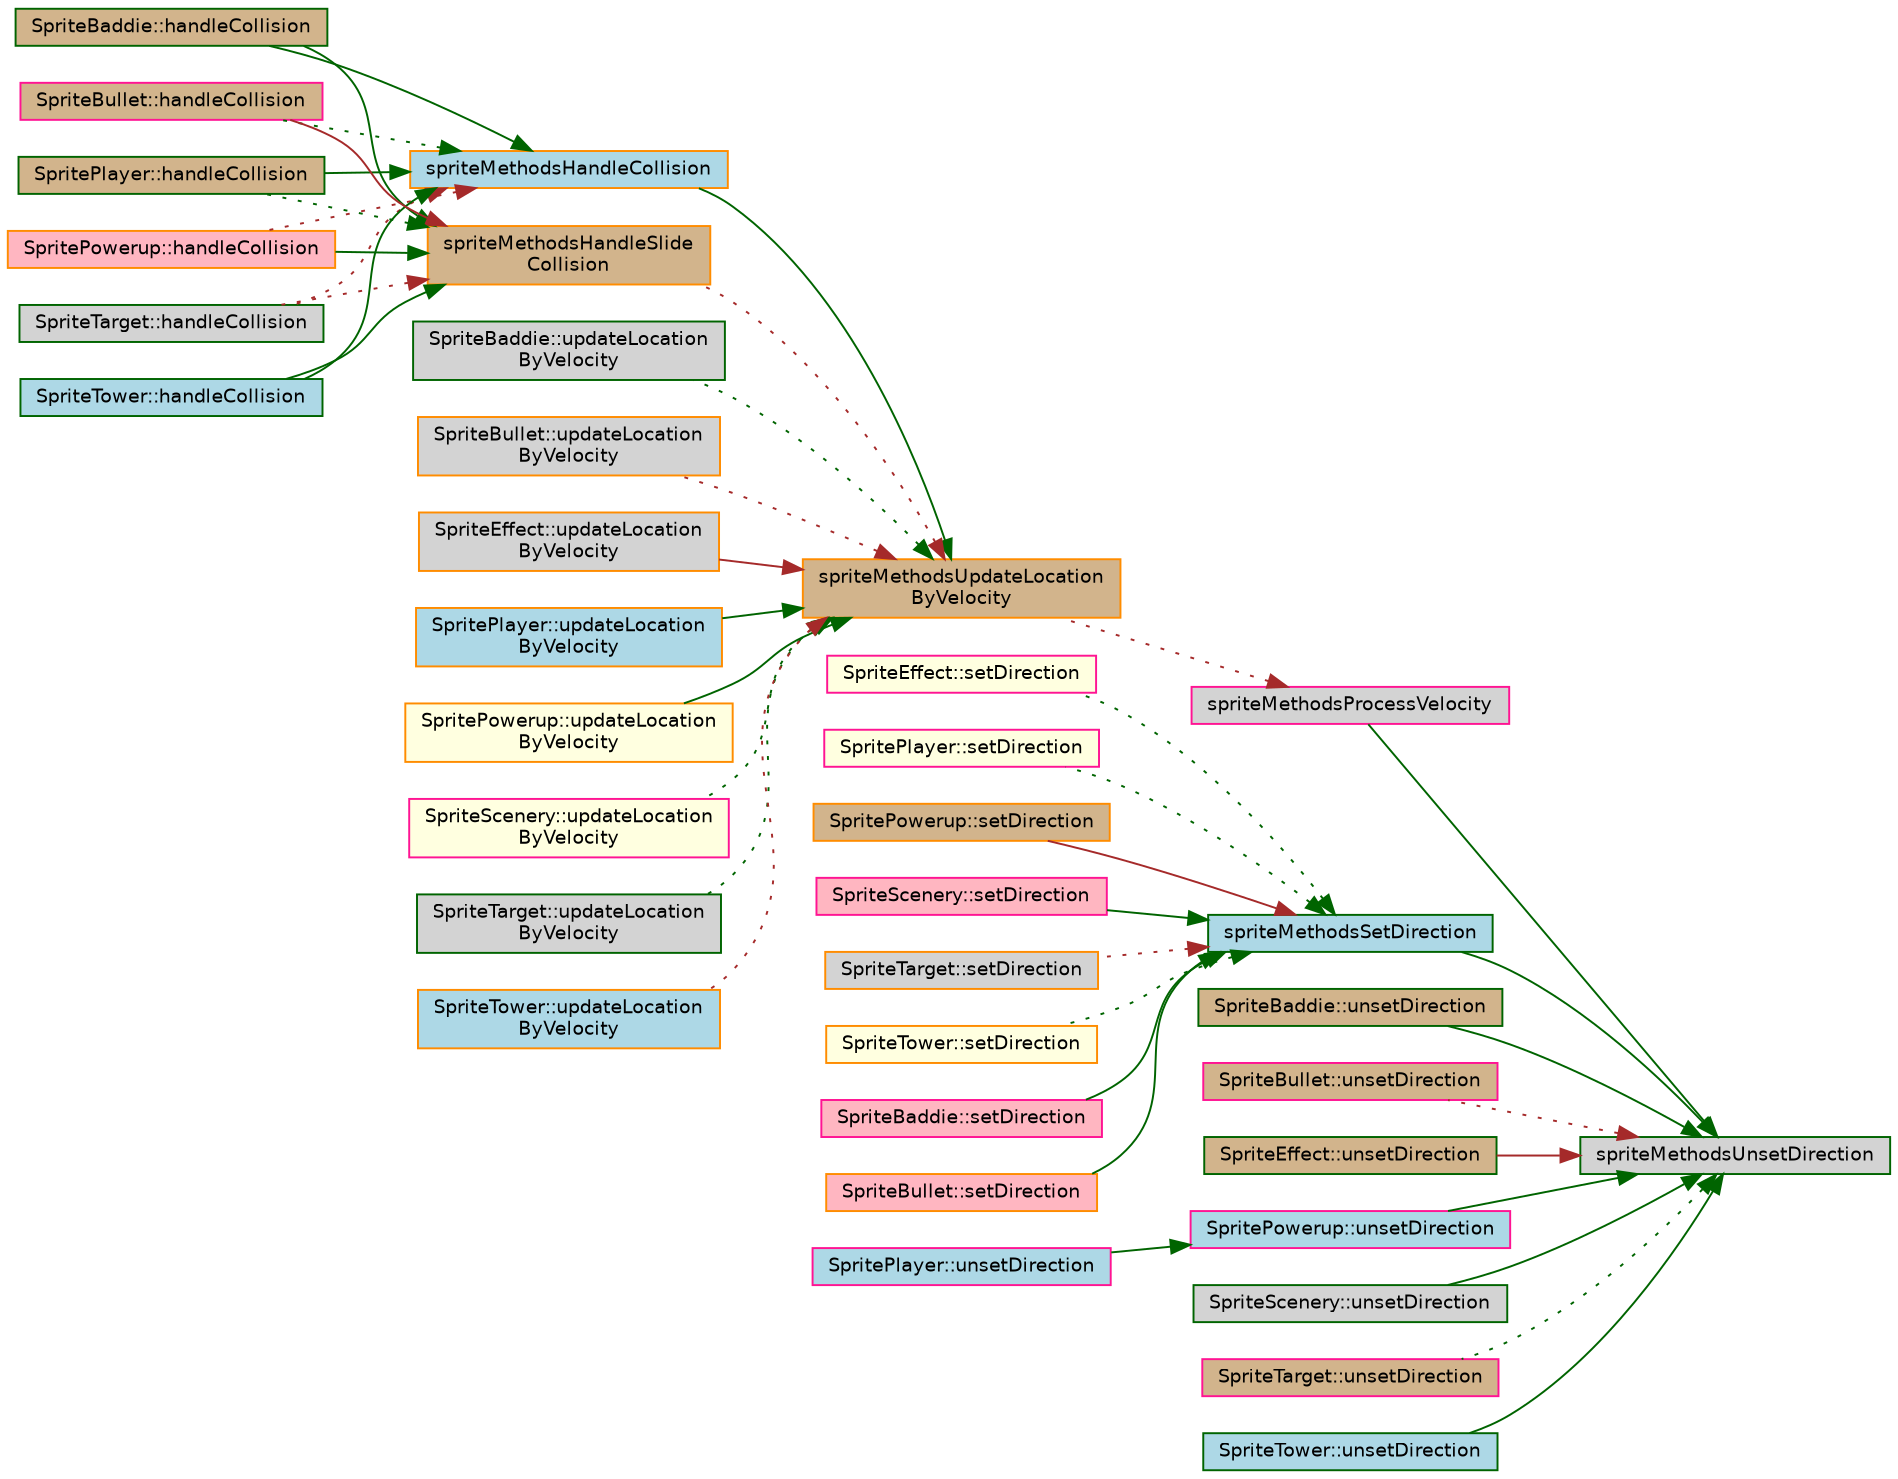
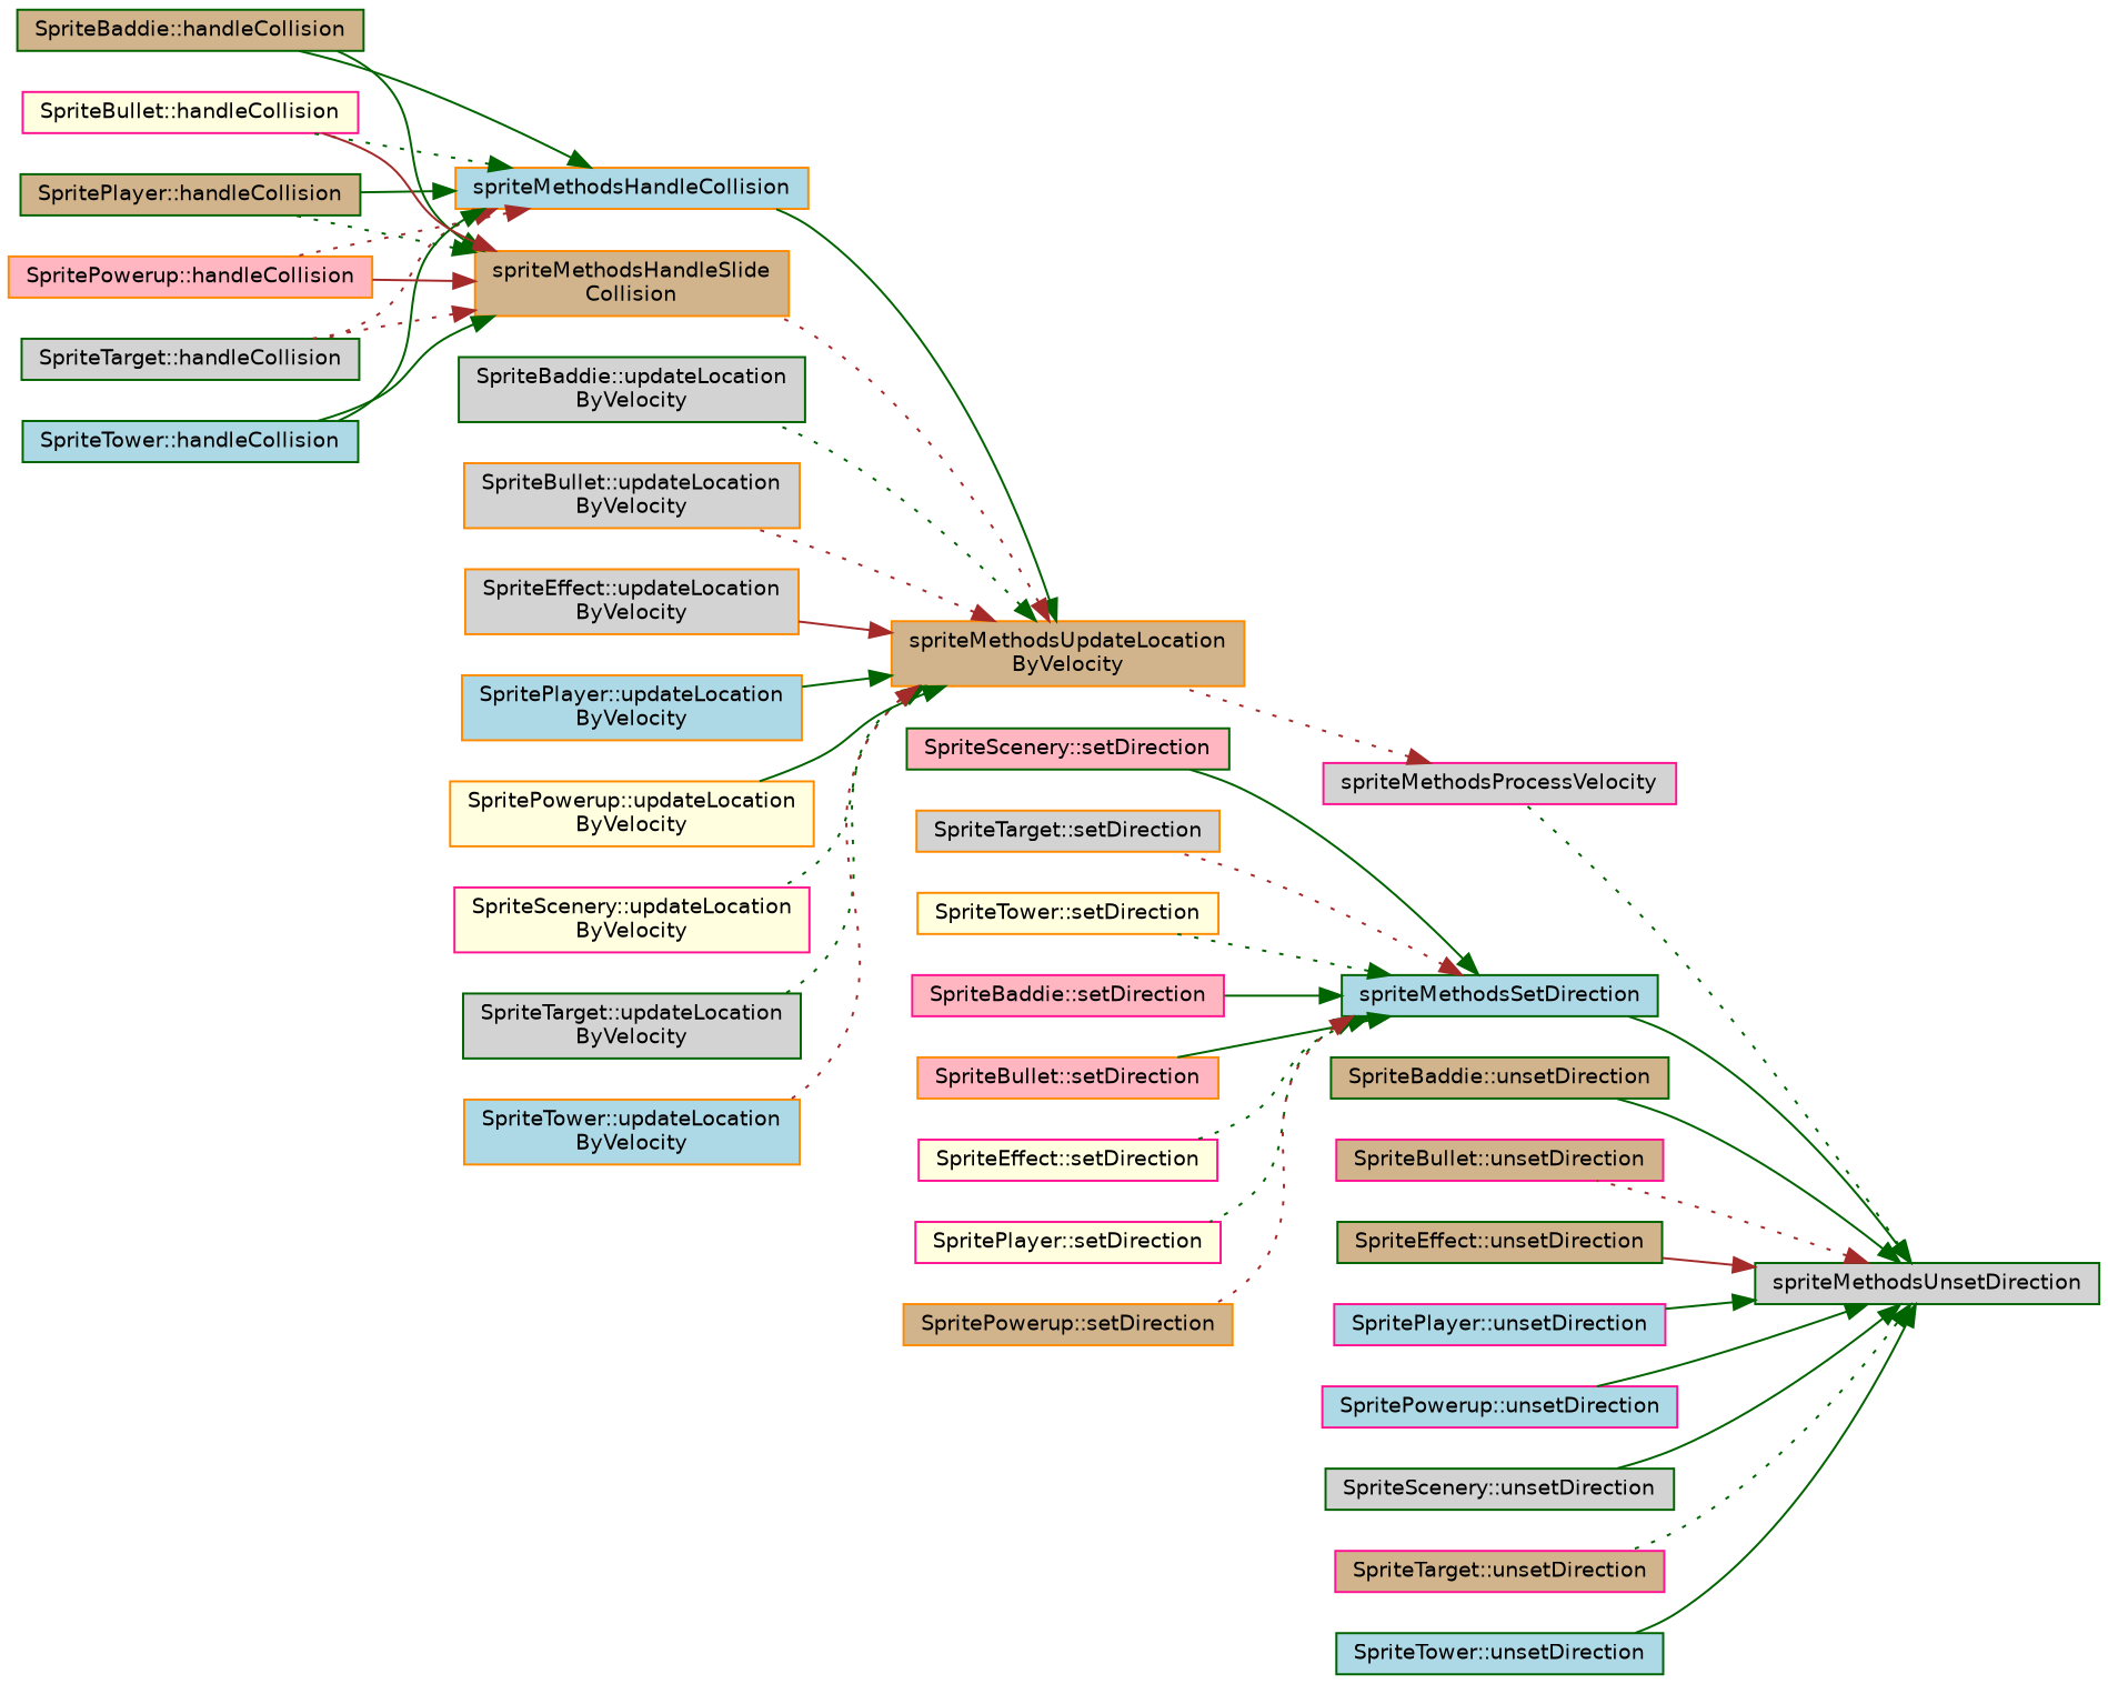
  digraph {
    rankdir=RL
    node [color=darkorange fillcolor=lightgrey fontname=Helvetica fontsize=10 shape=record style=filled]
    edge [color=darkgreen dir=back fontname=Helvetica fontsize=10 labelfontname=Helvetica labelfontsize=10 style=solid]
    n1 [color=darkgreen fontcolor=black height=0.2 label=spriteMethodsUnsetDirection width=0.4]
    n2 [color=deeppink height=0.2 label=spriteMethodsProcessVelocity width=0.4]
    n3 [color=darkgreen fillcolor=lightblue height=0.2 label=spriteMethodsSetDirection width=0.4]
    n4 [color=darkgreen fillcolor=tan height=0.2 label="SpriteBaddie::unsetDirection" width=0.4]
    n5 [color=deeppink fillcolor=tan height=0.2 label="SpriteBullet::unsetDirection" width=0.4]
    n6 [color=darkgreen fillcolor=tan height=0.2 label="SpriteEffect::unsetDirection" width=0.4]
    n7 [color=deeppink fillcolor=lightblue height=0.2 label="SpritePlayer::unsetDirection" width=0.4]
    n8 [color=deeppink fillcolor=lightblue height=0.2 label="SpritePowerup::unsetDirection" width=0.4]
    n9 [color=darkgreen height=0.2 label="SpriteScenery::unsetDirection" width=0.4]
    n10 [color=deeppink fillcolor=tan height=0.2 label="SpriteTarget::unsetDirection" width=0.4]
    n11 [color=darkgreen fillcolor=lightblue height=0.2 label="SpriteTower::unsetDirection" width=0.4]
    n12 [fillcolor=tan height=0.2 label="spriteMethodsUpdateLocation\lByVelocity" width=0.4]
    n13 [color=deeppink fillcolor=lightpink height=0.2 label="SpriteBaddie::setDirection" width=0.4]
    n14 [fillcolor=lightpink height=0.2 label="SpriteBullet::setDirection" width=0.4]
    n15 [color=deeppink fillcolor=lightyellow height=0.2 label="SpriteEffect::setDirection" width=0.4]
    n16 [color=deeppink fillcolor=lightyellow height=0.2 label="SpritePlayer::setDirection" width=0.4]
    n17 [fillcolor=tan height=0.2 label="SpritePowerup::setDirection" width=0.4]
-   n18 [color=deeppink fillcolor=lightpink height=0.2 label="SpriteScenery::setDirection" width=0.4]
+   n18 [color=darkgreen fillcolor=lightpink height=0.2 label="SpriteScenery::setDirection" width=0.4]
    n19 [height=0.2 label="SpriteTarget::setDirection" width=0.4]
    n20 [fillcolor=lightyellow height=0.2 label="SpriteTower::setDirection" width=0.4]
    n21 [fillcolor=lightblue height=0.2 label=spriteMethodsHandleCollision width=0.4]
    n22 [fillcolor=tan height=0.2 label="spriteMethodsHandleSlide\lCollision" width=0.4]
    n23 [color=darkgreen height=0.2 label="SpriteBaddie::updateLocation\lByVelocity" width=0.4]
    n24 [height=0.2 label="SpriteBullet::updateLocation\lByVelocity" width=0.4]
    n25 [height=0.2 label="SpriteEffect::updateLocation\lByVelocity" width=0.4]
    n26 [fillcolor=lightblue height=0.2 label="SpritePlayer::updateLocation\lByVelocity" width=0.4]
    n27 [fillcolor=lightyellow height=0.2 label="SpritePowerup::updateLocation\lByVelocity" width=0.4]
    n28 [color=deeppink fillcolor=lightyellow height=0.2 label="SpriteScenery::updateLocation\lByVelocity" width=0.4]
    n29 [color=darkgreen height=0.2 label="SpriteTarget::updateLocation\lByVelocity" width=0.4]
    n30 [fillcolor=lightblue height=0.2 label="SpriteTower::updateLocation\lByVelocity" width=0.4]
    n31 [color=darkgreen fillcolor=tan height=0.2 label="SpriteBaddie::handleCollision" width=0.4]
-   n32 [color=deeppink fillcolor=tan height=0.2 label="SpriteBullet::handleCollision" width=0.4]
+   n32 [color=deeppink fillcolor=lightyellow height=0.2 label="SpriteBullet::handleCollision" width=0.4]
    n33 [color=darkgreen fillcolor=tan height=0.2 label="SpritePlayer::handleCollision" width=0.4]
    n34 [fillcolor=lightpink height=0.2 label="SpritePowerup::handleCollision" width=0.4]
    n35 [color=darkgreen height=0.2 label="SpriteTarget::handleCollision" width=0.4]
    n36 [color=darkgreen fillcolor=lightblue height=0.2 label="SpriteTower::handleCollision" width=0.4]
-   n1 -> n2
+   n1 -> n2 [style=dotted]
    n1 -> n3
    n1 -> n4
    n1 -> n5 [color=brown style=dotted]
    n1 -> n6 [color=brown]
-   n8 -> n7
+   n1 -> n7
    n1 -> n8
    n1 -> n9
    n1 -> n10 [style=dotted]
    n1 -> n11
    n2 -> n12 [color=brown style=dotted]
    n3 -> n13
    n3 -> n14
    n3 -> n15 [style=dotted]
    n3 -> n16 [style=dotted]
-   n3 -> n17 [color=brown]
+   n3 -> n17 [color=brown style=dotted]
    n3 -> n18
    n3 -> n19 [color=brown style=dotted]
    n3 -> n20 [style=dotted]
    n12 -> n21
    n12 -> n22 [color=brown style=dotted]
    n12 -> n23 [style=dotted]
    n12 -> n24 [color=brown style=dotted]
    n12 -> n25 [color=brown]
    n12 -> n26
    n12 -> n27
    n12 -> n28 [style=dotted]
    n12 -> n29 [style=dotted]
    n12 -> n30 [color=brown style=dotted]
    n21 -> n31
    n21 -> n32 [style=dotted]
    n21 -> n33
    n21 -> n34 [color=brown style=dotted]
    n21 -> n35 [color=brown style=dotted]
    n21 -> n36
    n22 -> n31
    n22 -> n32 [color=brown]
    n22 -> n33 [style=dotted]
-   n22 -> n34
+   n22 -> n34 [color=brown]
    n22 -> n35 [color=brown style=dotted]
    n22 -> n36
  }
